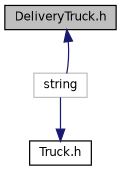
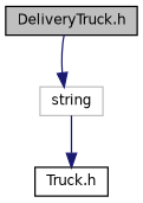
  digraph {
    node [color=black fillcolor=white fontname=Helvetica fontsize=10 shape=record style=filled]
    edge [color=midnightblue fontname=Helvetica fontsize=10 labelfontname=Helvetica labelfontsize=10 style=solid]
    n1 [fillcolor=grey75 fontcolor=black height=0.2 label="DeliveryTruck.h" width=0.4]
    n2 [color=grey75 height=0.2 label=string width=0.4]
    n3 [height=0.2 label="Truck.h" width=0.4]
-   n2 -> n1
+   n1 -> n2
    n2 -> n3
  }
